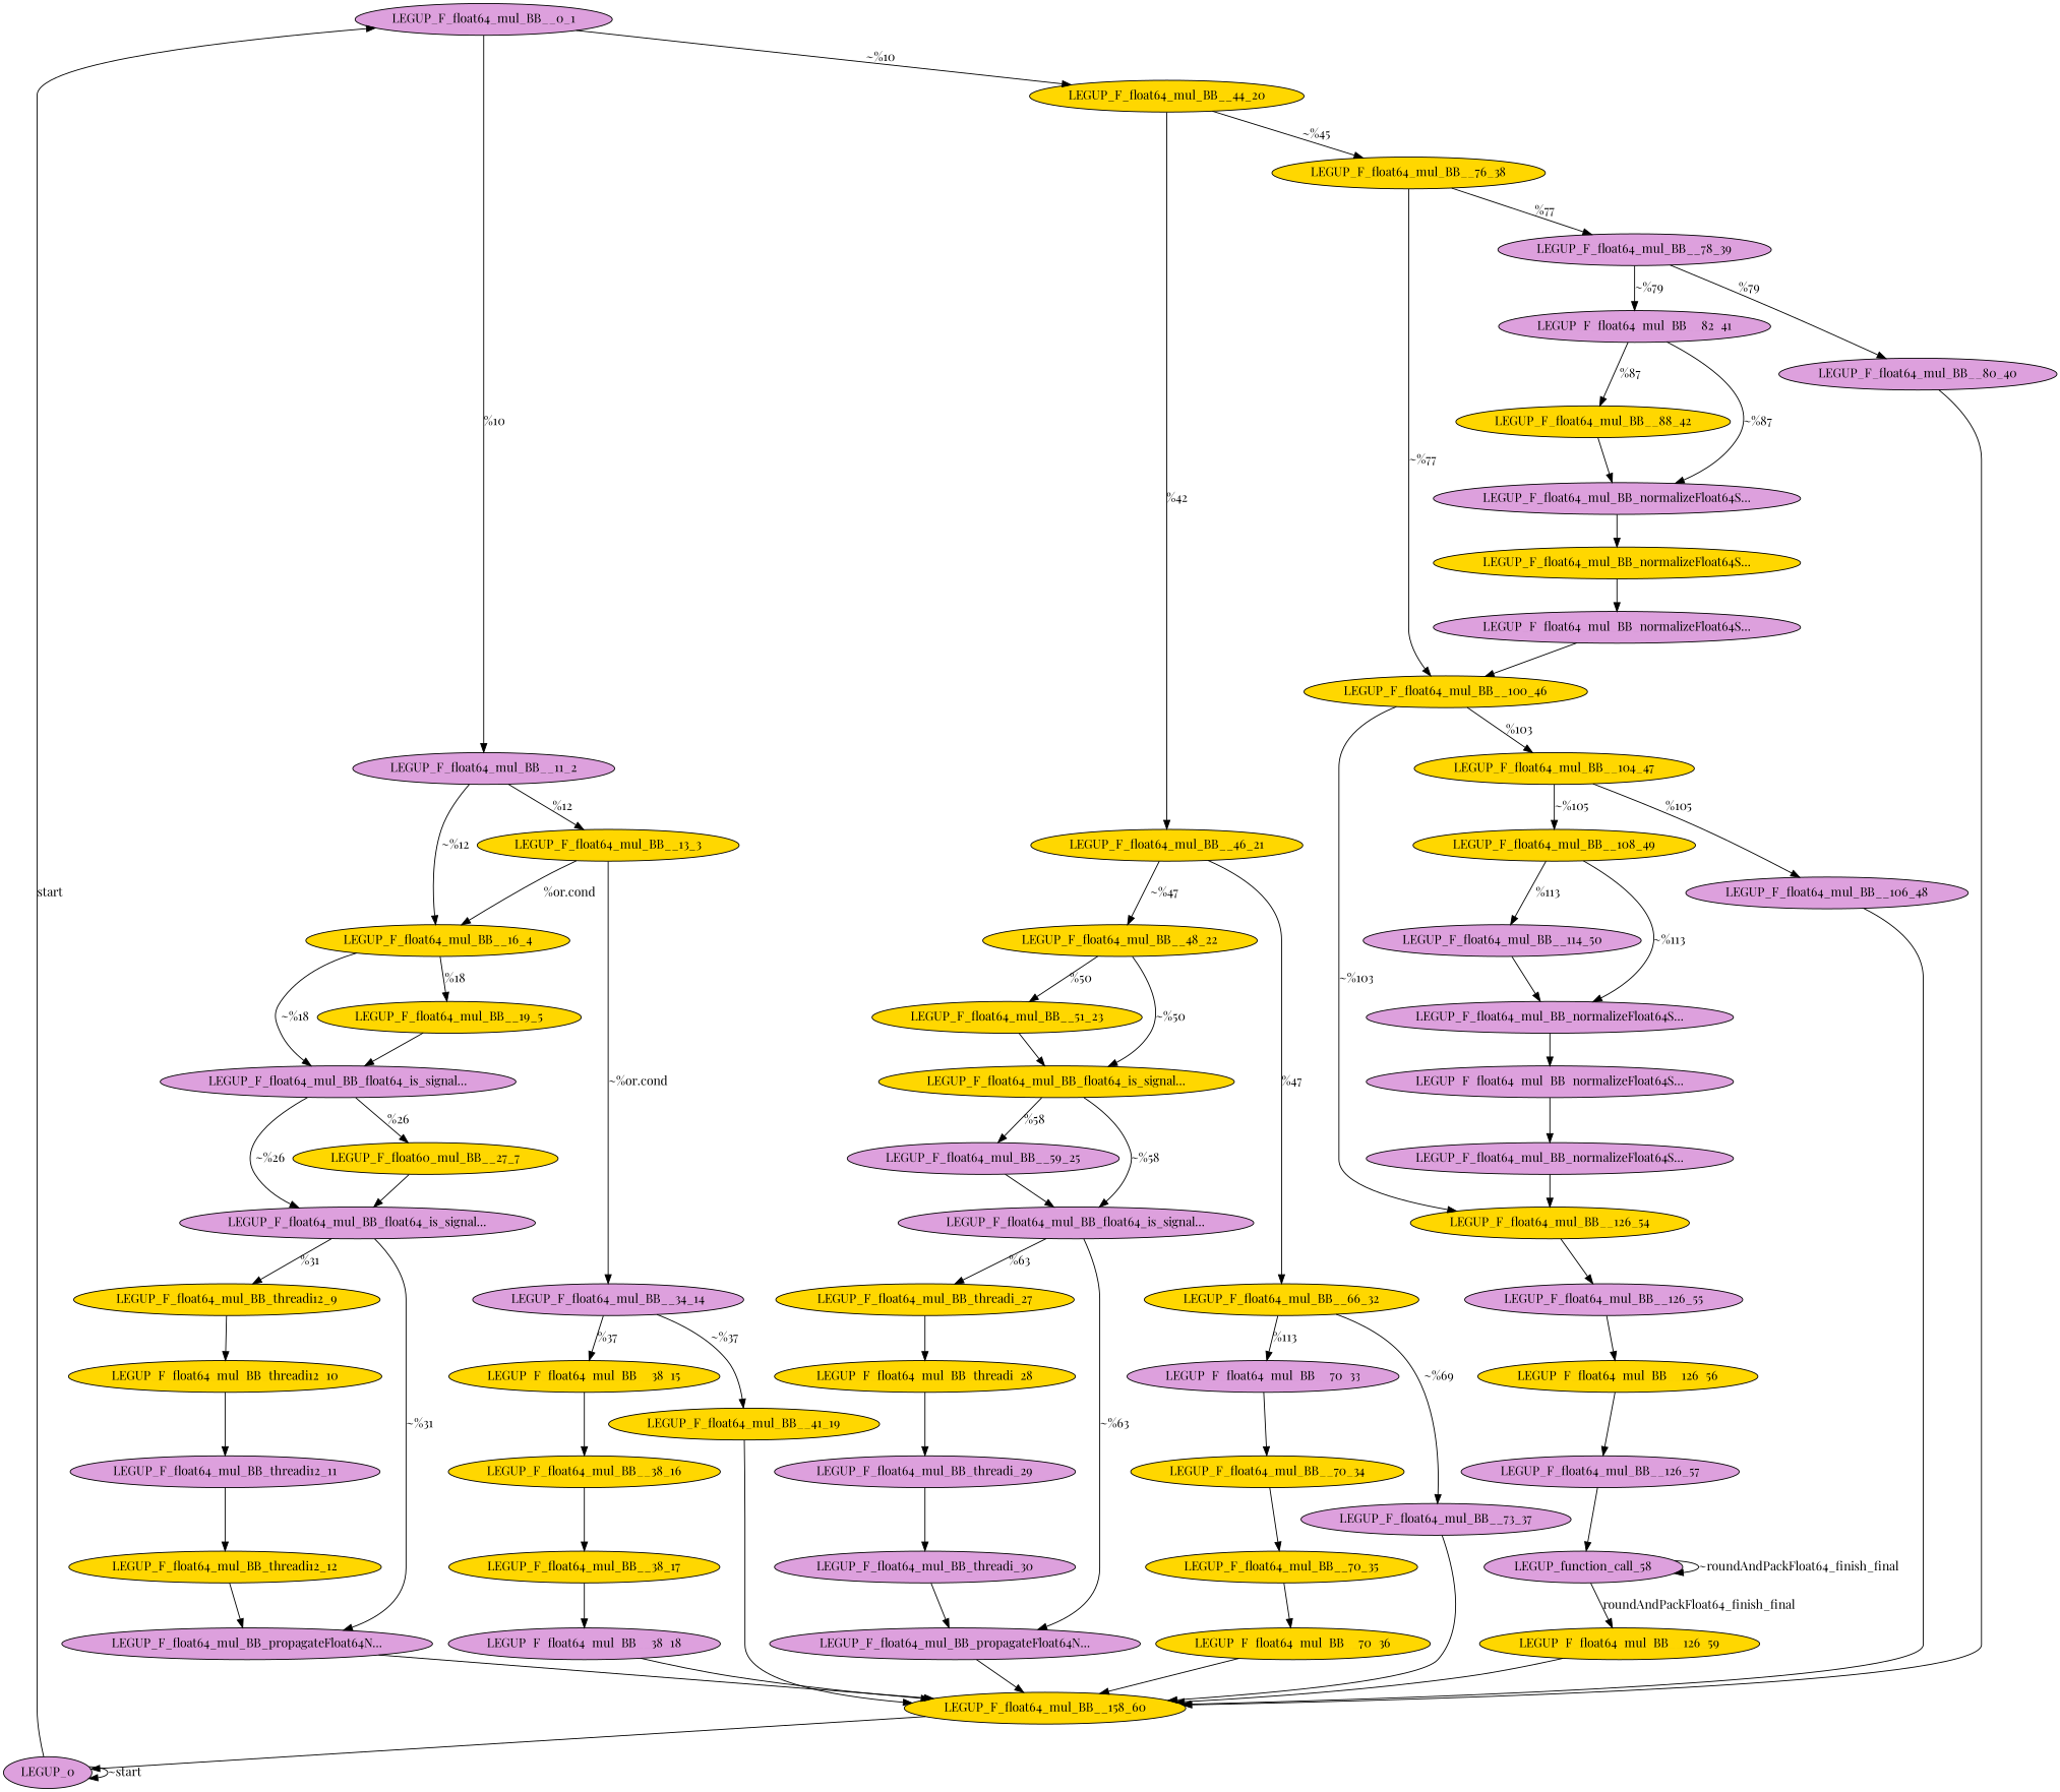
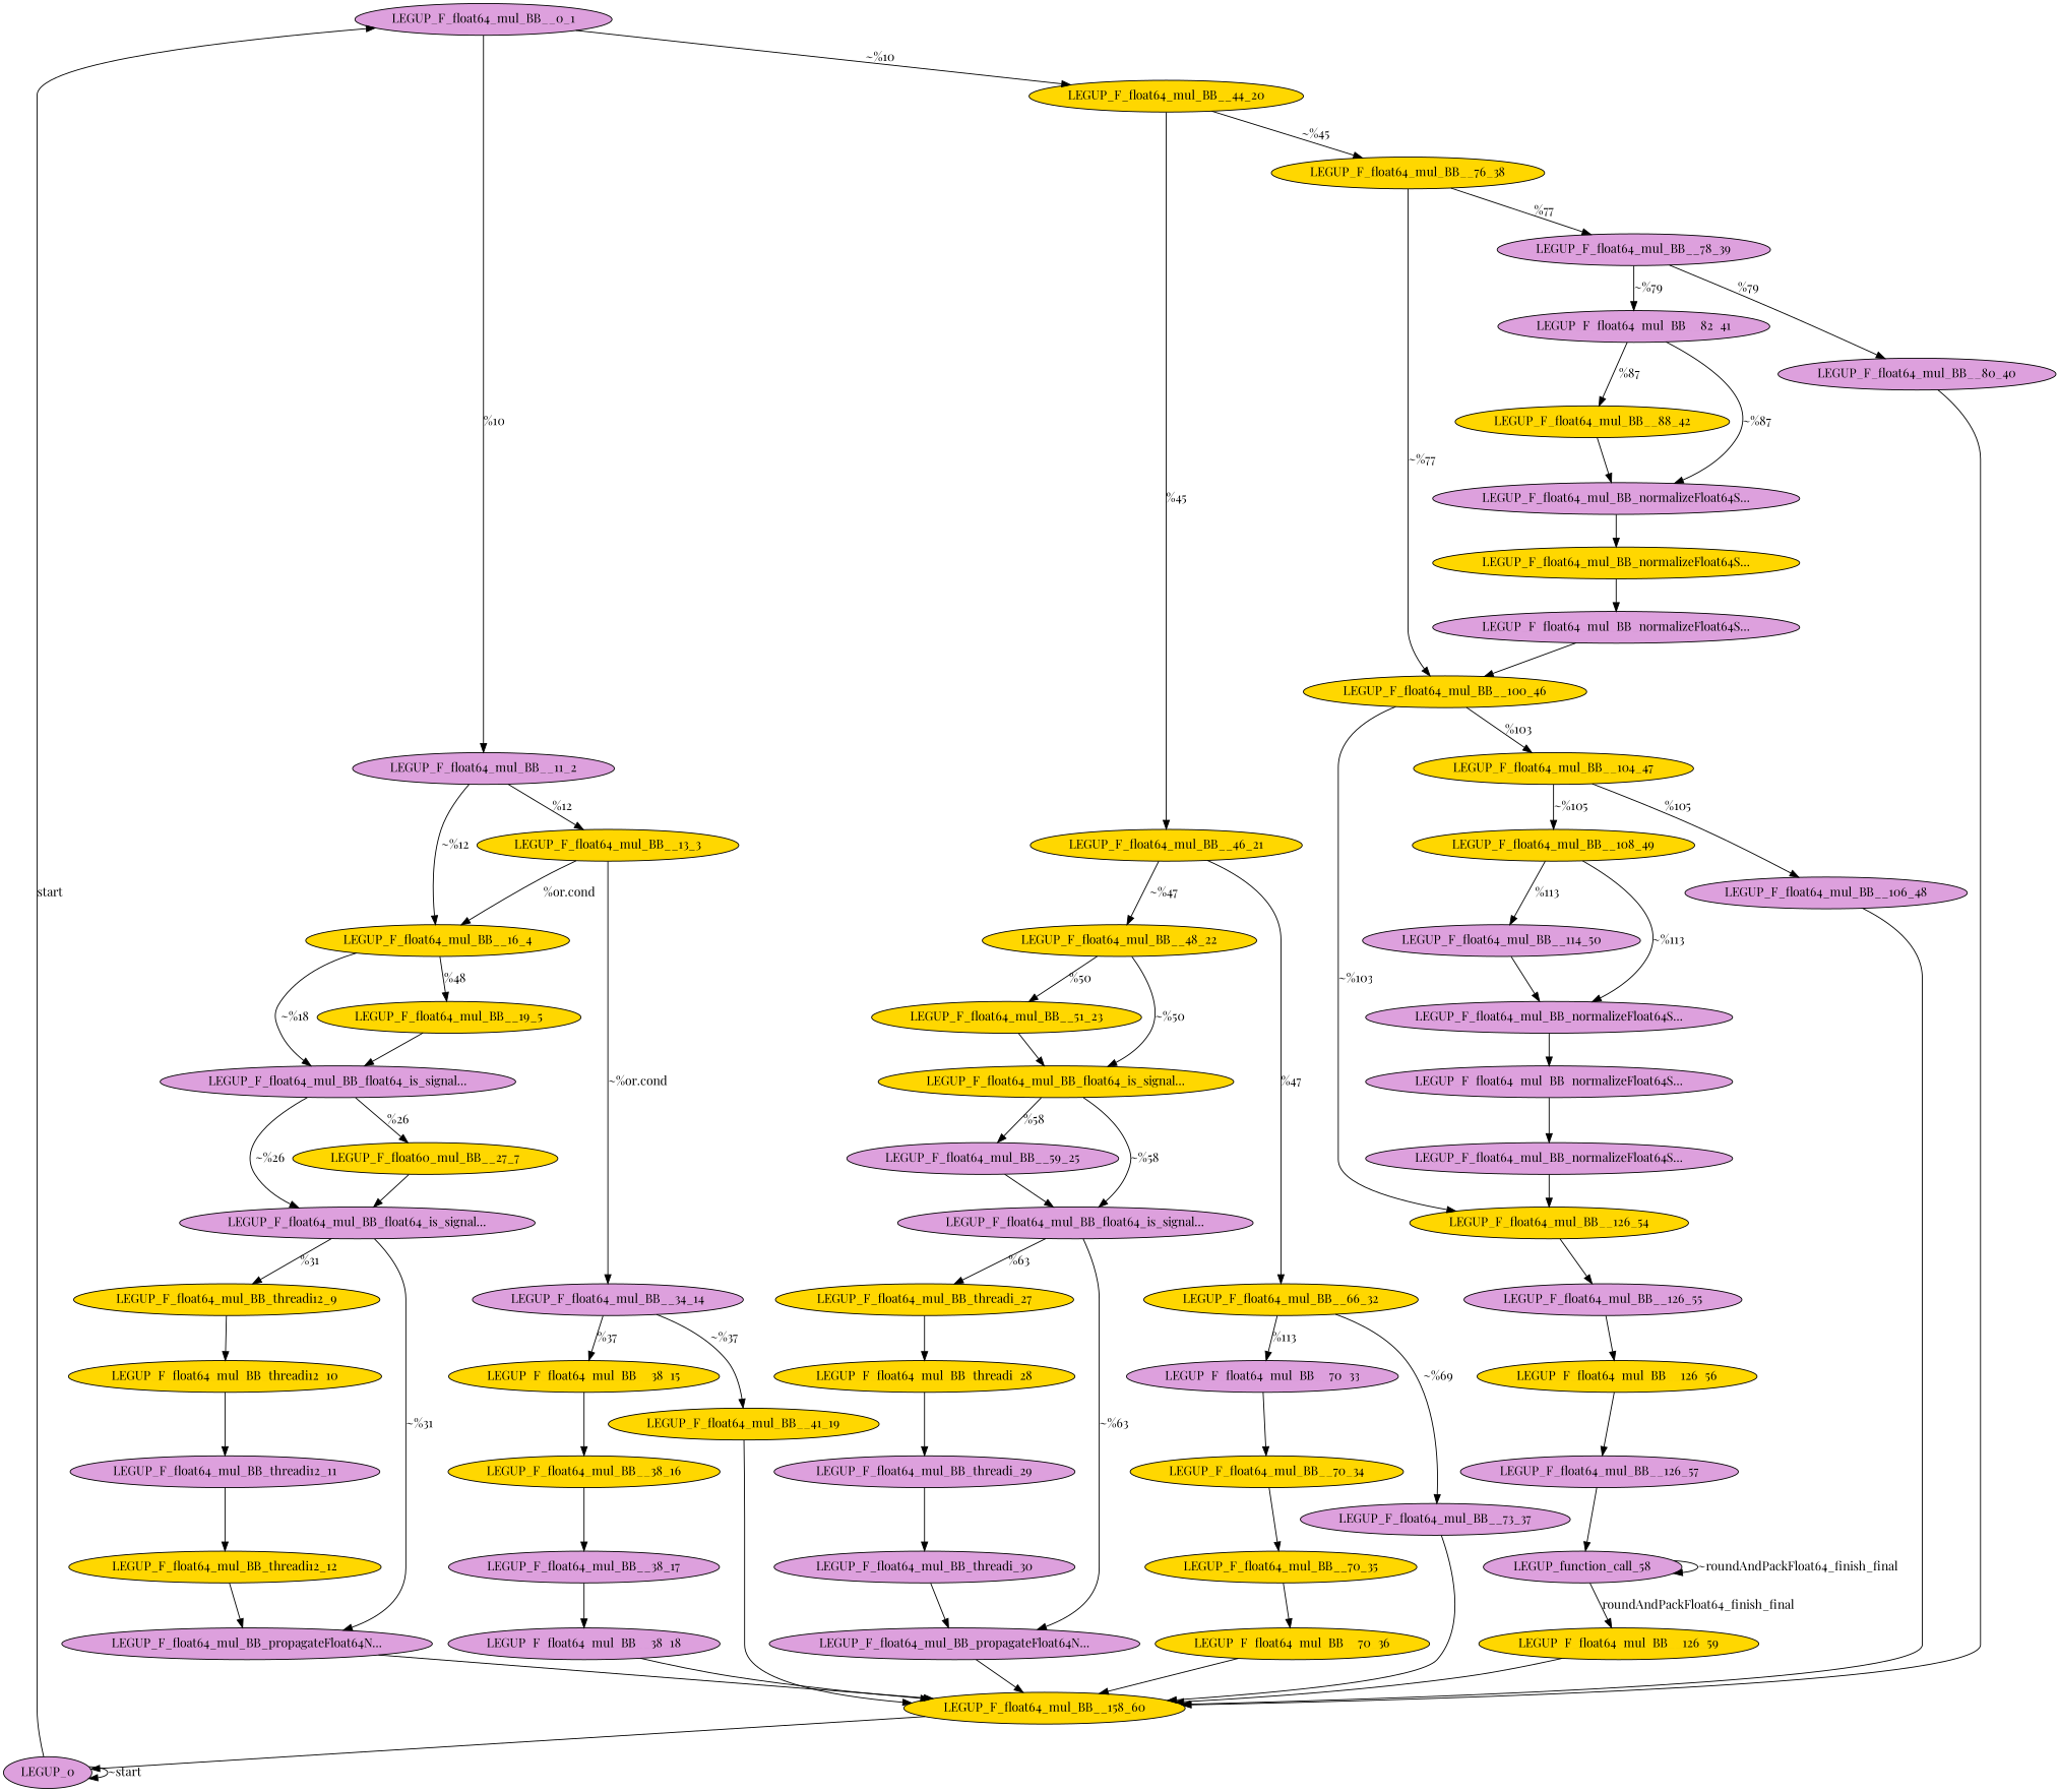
  digraph {
    fontname="Playfair Display"
    node [fillcolor=gold fontname="Playfair Display" style=filled]
    edge [fontname="Playfair Display"]
    n1 [fillcolor=plum label=LEGUP_F_float64_mul_BB__0_1]
    n2 [fillcolor=plum label=LEGUP_F_float64_mul_BB__11_2]
    n3 [label=LEGUP_F_float64_mul_BB__44_20]
    n4 [label=LEGUP_F_float64_mul_BB__13_3]
    n5 [label=LEGUP_F_float64_mul_BB__16_4]
    n6 [label=LEGUP_F_float64_mul_BB__46_21]
    n7 [label=LEGUP_F_float64_mul_BB__76_38]
    n8 [fillcolor=plum label=LEGUP_0]
    n9 [fillcolor=plum label=LEGUP_F_float64_mul_BB__34_14]
    n10 [label=LEGUP_F_float64_mul_BB__19_5]
    n11 [fillcolor=plum label="LEGUP_F_float64_mul_BB_float64_is_signal..."]
    n12 [label=LEGUP_F_float64_mul_BB__66_32]
    n13 [label=LEGUP_F_float64_mul_BB__48_22]
    n14 [fillcolor=plum label=LEGUP_F_float64_mul_BB__78_39]
    n15 [label=LEGUP_F_float64_mul_BB__100_46]
    n16 [label=LEGUP_F_float64_mul_BB__38_15]
    n17 [label=LEGUP_F_float64_mul_BB__41_19]
    n18 [label=LEGUP_F_float60_mul_BB__27_7]
    n19 [fillcolor=plum label="LEGUP_F_float64_mul_BB_float64_is_signal..."]
    n20 [label=LEGUP_F_float64_mul_BB__38_16]
    n21 [label=LEGUP_F_float64_mul_BB__158_60]
    n22 [label=LEGUP_F_float64_mul_BB_threadi12_9]
    n23 [fillcolor=plum label="LEGUP_F_float64_mul_BB_propagateFloat64N..."]
    n24 [label=LEGUP_F_float64_mul_BB_threadi12_10]
    n25 [fillcolor=plum label=LEGUP_F_float64_mul_BB_threadi12_11]
    n26 [label=LEGUP_F_float64_mul_BB_threadi12_12]
-   n27 [label=LEGUP_F_float64_mul_BB__38_17]
+   n27 [fillcolor=plum label=LEGUP_F_float64_mul_BB__38_17]
    n28 [fillcolor=plum label=LEGUP_F_float64_mul_BB__38_18]
    n29 [fillcolor=plum label=LEGUP_F_float64_mul_BB__70_33]
    n30 [fillcolor=plum label=LEGUP_F_float64_mul_BB__73_37]
    n31 [label=LEGUP_F_float64_mul_BB__51_23]
    n32 [label="LEGUP_F_float64_mul_BB_float64_is_signal..."]
    n33 [fillcolor=plum label=LEGUP_F_float64_mul_BB__80_40]
    n34 [fillcolor=plum label=LEGUP_F_float64_mul_BB__82_41]
    n35 [label=LEGUP_F_float64_mul_BB__104_47]
    n36 [label=LEGUP_F_float64_mul_BB__126_54]
    n37 [label=LEGUP_F_float64_mul_BB__70_34]
    n38 [fillcolor=plum label=LEGUP_F_float64_mul_BB__59_25]
    n39 [fillcolor=plum label="LEGUP_F_float64_mul_BB_float64_is_signal..."]
    n40 [label=LEGUP_F_float64_mul_BB_threadi_27]
    n41 [fillcolor=plum label="LEGUP_F_float64_mul_BB_propagateFloat64N..."]
    n42 [label=LEGUP_F_float64_mul_BB_threadi_28]
    n43 [fillcolor=plum label=LEGUP_F_float64_mul_BB_threadi_29]
    n44 [fillcolor=plum label=LEGUP_F_float64_mul_BB_threadi_30]
    n45 [label=LEGUP_F_float64_mul_BB__70_35]
    n46 [label=LEGUP_F_float64_mul_BB__70_36]
    n47 [label=LEGUP_F_float64_mul_BB__88_42]
    n48 [fillcolor=plum label="LEGUP_F_float64_mul_BB_normalizeFloat64S..."]
    n49 [fillcolor=plum label=LEGUP_F_float64_mul_BB__106_48]
    n50 [label=LEGUP_F_float64_mul_BB__108_49]
    n51 [fillcolor=plum label=LEGUP_F_float64_mul_BB__126_55]
    n52 [label="LEGUP_F_float64_mul_BB_normalizeFloat64S..."]
    n53 [fillcolor=plum label="LEGUP_F_float64_mul_BB_normalizeFloat64S..."]
    n54 [fillcolor=plum label=LEGUP_F_float64_mul_BB__114_50]
    n55 [fillcolor=plum label="LEGUP_F_float64_mul_BB_normalizeFloat64S..."]
    n56 [label=LEGUP_F_float64_mul_BB__126_56]
    n57 [fillcolor=plum label="LEGUP_F_float64_mul_BB_normalizeFloat64S..."]
    n58 [fillcolor=plum label="LEGUP_F_float64_mul_BB_normalizeFloat64S..."]
    n59 [fillcolor=plum label=LEGUP_F_float64_mul_BB__126_57]
    n60 [fillcolor=plum label=LEGUP_function_call_58]
    n61 [label=LEGUP_F_float64_mul_BB__126_59]
    n1 -> n2 [label="%10"]
    n1 -> n3 [label="~%10"]
    n2 -> n4 [label="%12"]
    n2 -> n5 [label="~%12"]
-   n3 -> n6 [label="%42"]
+   n3 -> n6 [label="%45"]
    n3 -> n7 [label="~%45"]
    n4 -> n5 [label="%or.cond"]
    n4 -> n9 [label="~%or.cond"]
-   n5 -> n10 [label="%18"]
+   n5 -> n10 [label="%48"]
    n5 -> n11 [label="~%18"]
    n6 -> n12 [label="%47"]
    n6 -> n13 [label="~%47"]
    n7 -> n14 [label="%77"]
    n7 -> n15 [label="~%77"]
    n8 -> n1 [label=start]
    n8 -> n8 [label="~start"]
    n9 -> n16 [label="%37"]
    n9 -> n17 [label="~%37"]
    n10 -> n11
    n11 -> n18 [label="%26"]
    n11 -> n19 [label="~%26"]
    n12 -> n29 [label="%113"]
    n12 -> n30 [label="~%69"]
    n13 -> n31 [label="%50"]
    n13 -> n32 [label="~%50"]
    n14 -> n33 [label="%79"]
    n14 -> n34 [label="~%79"]
    n15 -> n35 [label="%103"]
    n15 -> n36 [label="~%103"]
    n16 -> n20
    n17 -> n21
    n18 -> n19
    n19 -> n22 [label="%31"]
    n19 -> n23 [label="~%31"]
    n20 -> n27
    n21 -> n8
    n22 -> n24
    n23 -> n21
    n24 -> n25
    n25 -> n26
    n26 -> n23
    n27 -> n28
    n28 -> n21
    n29 -> n37
    n30 -> n21
    n31 -> n32
    n32 -> n38 [label="%58"]
    n32 -> n39 [label="~%58"]
    n33 -> n21
    n34 -> n47 [label="%87"]
    n34 -> n48 [label="~%87"]
    n35 -> n49 [label="%105"]
    n35 -> n50 [label="~%105"]
    n36 -> n51
    n37 -> n45
    n38 -> n39
    n39 -> n40 [label="%63"]
    n39 -> n41 [label="~%63"]
    n40 -> n42
    n41 -> n21
    n42 -> n43
    n43 -> n44
    n44 -> n41
    n45 -> n46
    n46 -> n21
    n47 -> n48
    n48 -> n52
    n49 -> n21
    n50 -> n54 [label="%113"]
    n50 -> n55 [label="~%113"]
    n51 -> n56
    n52 -> n53
    n53 -> n15
    n54 -> n55
    n55 -> n57
    n56 -> n59
    n57 -> n58
    n58 -> n36
    n59 -> n60
    n60 -> n60 [label="~roundAndPackFloat64_finish_final"]
    n60 -> n61 [label=roundAndPackFloat64_finish_final]
    n61 -> n21
  }
